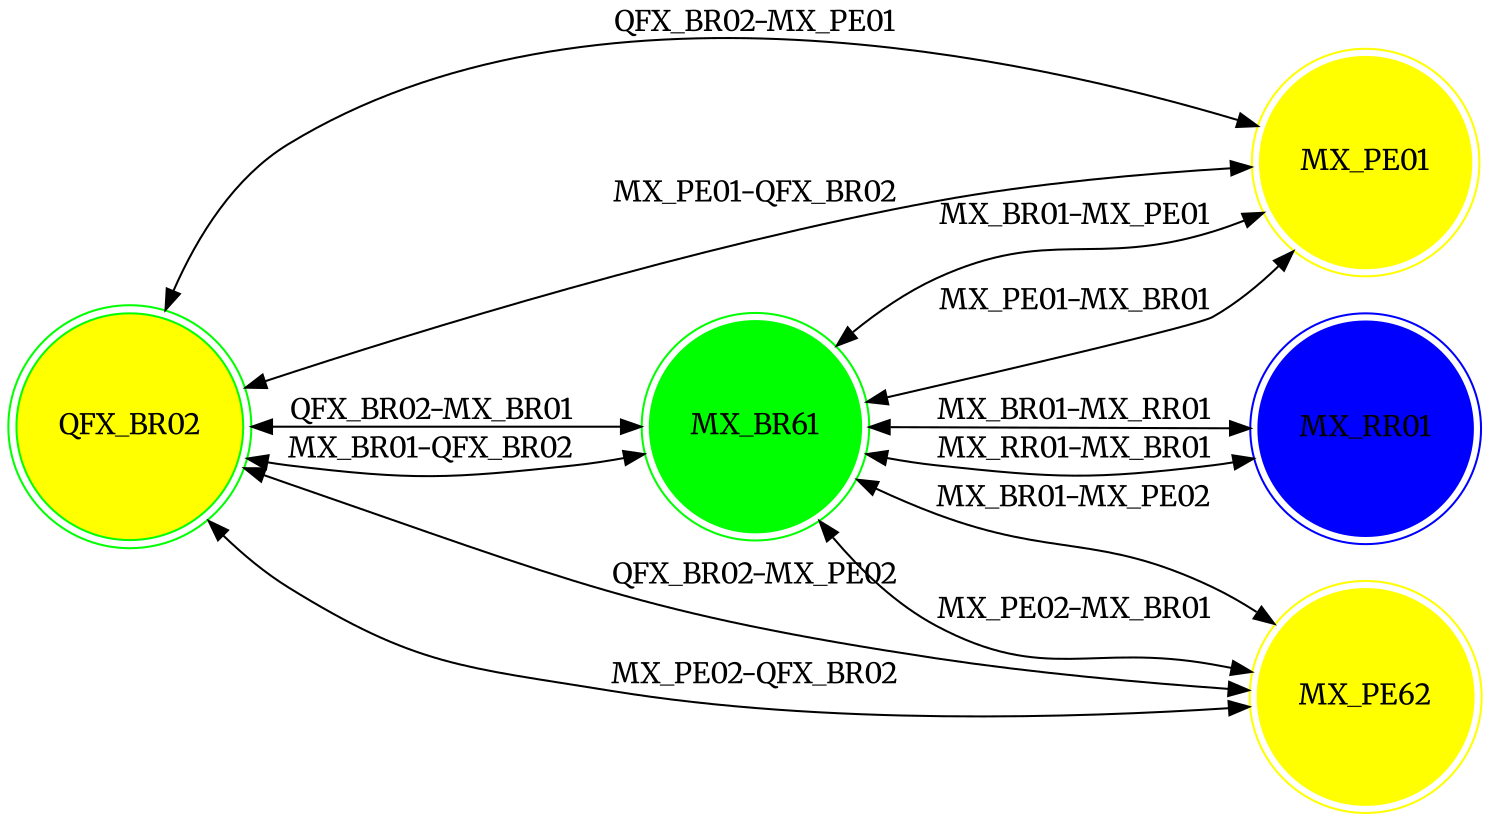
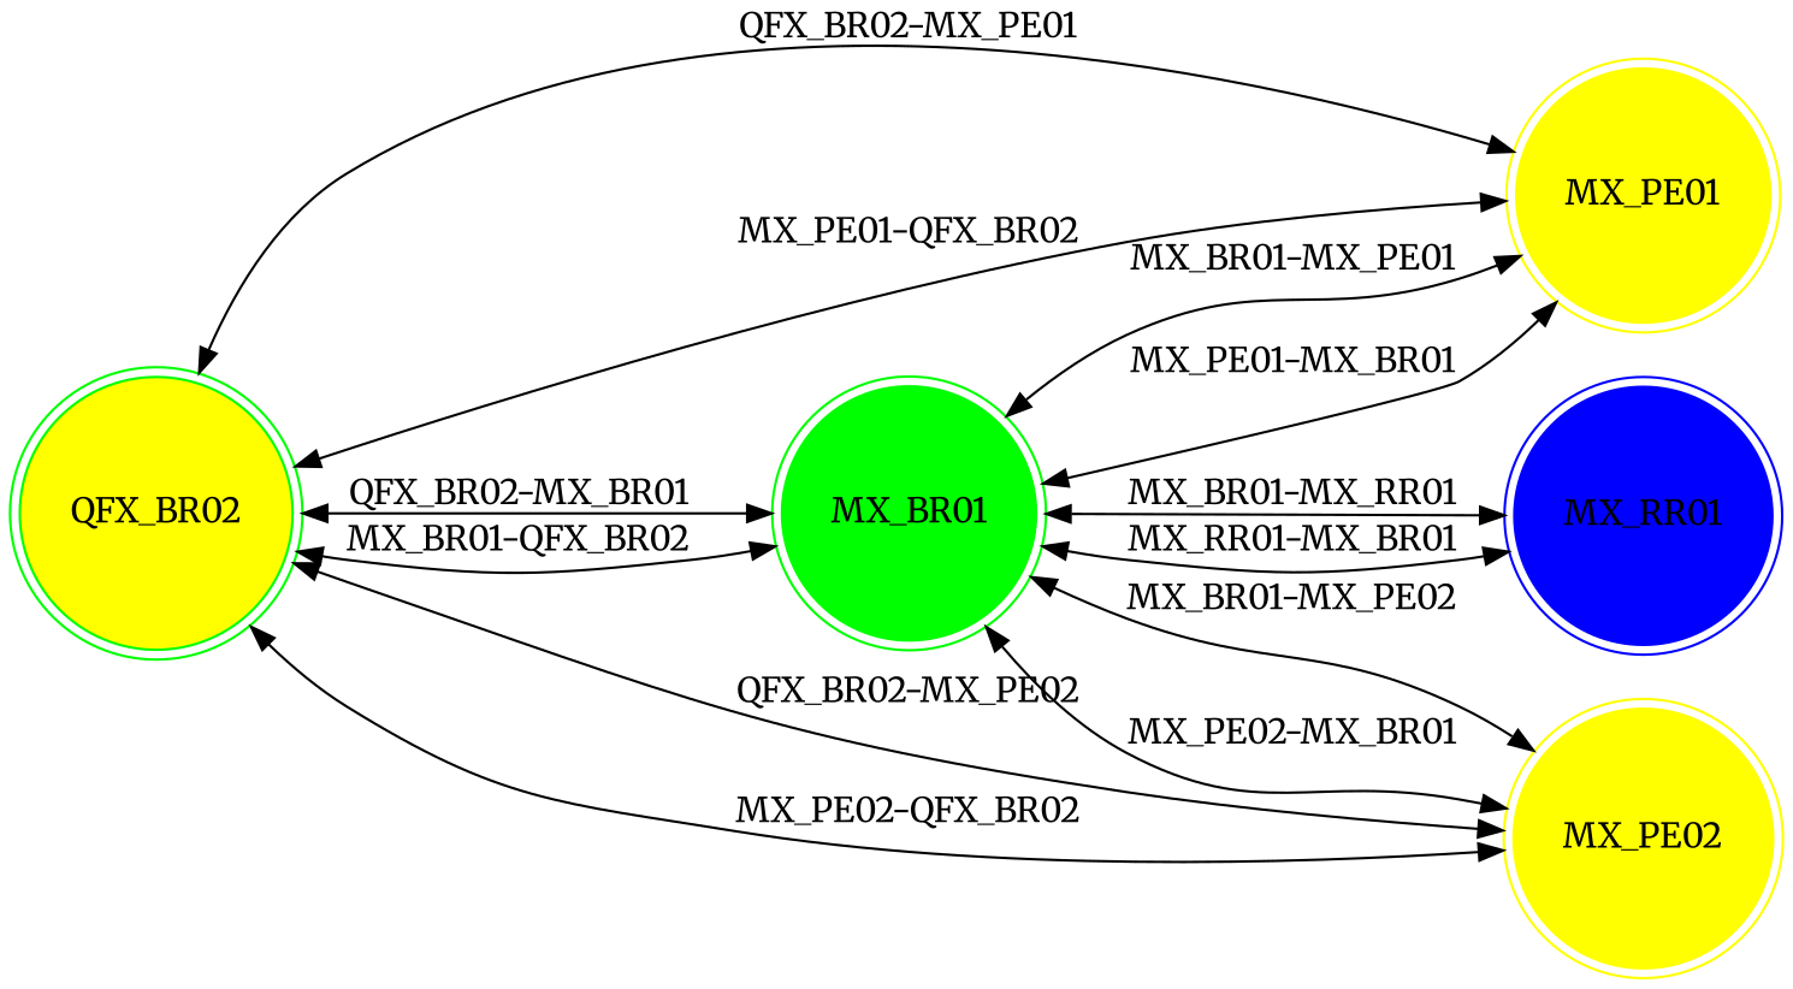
  digraph {
    concentrate=true
    fontname=Merriweather
    rankdir=LR
    node [color=green fontname=Merriweather shape=doublecircle style=filled]
    edge [dir=both fontname=Merriweather]
    QFX_BR02 [fillcolor=yellow]
-   MX_BR01 [label=MX_BR61]
+   MX_BR01
    MX_PE01 [color=yellow]
-   MX_PE02 [color=yellow label=MX_PE62]
+   MX_PE02 [color=yellow]
    MX_RR01 [color=blue]
    QFX_BR02 -> MX_BR01 [label="QFX_BR02-MX_BR01"]
    QFX_BR02 -> MX_PE01 [label="QFX_BR02-MX_PE01"]
    QFX_BR02 -> MX_PE02 [label="QFX_BR02-MX_PE02"]
    MX_BR01 -> QFX_BR02 [label="MX_BR01-QFX_BR02"]
    MX_BR01 -> MX_PE01 [label="MX_BR01-MX_PE01"]
    MX_BR01 -> MX_PE02 [label="MX_BR01-MX_PE02"]
    MX_BR01 -> MX_RR01 [label="MX_BR01-MX_RR01"]
    MX_PE01 -> QFX_BR02 [label="MX_PE01-QFX_BR02"]
    MX_PE01 -> MX_BR01 [label="MX_PE01-MX_BR01"]
    MX_PE02 -> QFX_BR02 [label="MX_PE02-QFX_BR02"]
    MX_PE02 -> MX_BR01 [label="MX_PE02-MX_BR01"]
    MX_RR01 -> MX_BR01 [label="MX_RR01-MX_BR01"]
  }
